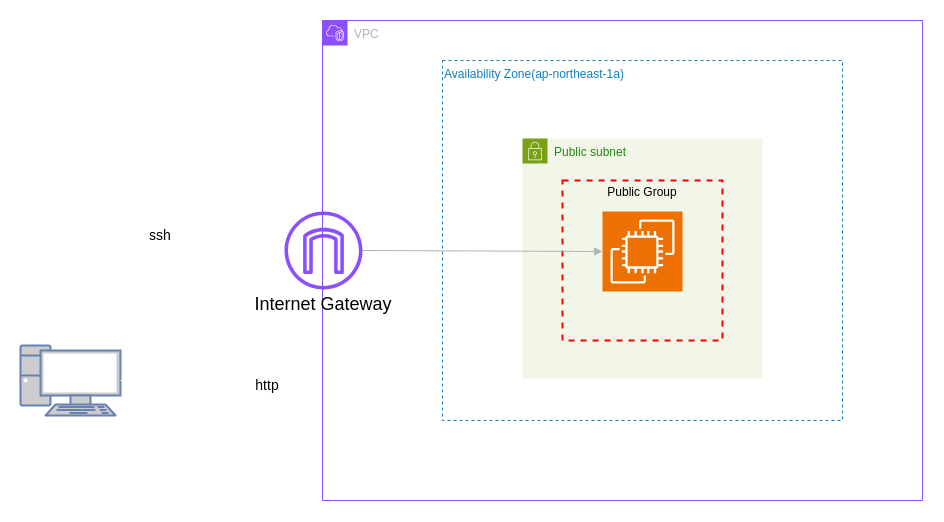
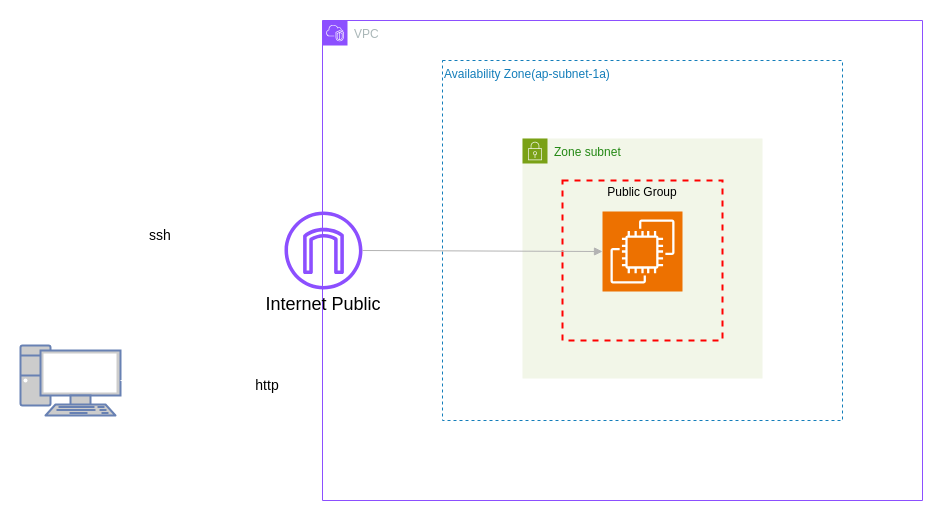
  <mxCell id="0" />
  <mxCell id="1" parent="0" />
  <mxCell id="2" value="VPC" style="points=[[0,0],[0.25,0],[0.5,0],[0.75,0],[1,0],[1,0.25],[1,0.5],[1,0.75],[1,1],[0.75,1],[0.5,1],[0.25,1],[0,1],[0,0.75],[0,0.5],[0,0.25]];outlineConnect=0;gradientColor=none;html=1;whiteSpace=wrap;fontSize=12;fontStyle=0;container=1;pointerEvents=0;collapsible=0;recursiveResize=0;shape=mxgraph.aws4.group;grIcon=mxgraph.aws4.group_vpc2;strokeColor=#8C4FFF;fillColor=none;verticalAlign=top;align=left;spacingLeft=30;fontColor=#AAB7B8;dashed=0;" parent="1" vertex="1"><mxGeometry x="322" y="20" width="600" height="480" as="geometry" /></mxCell>
- <mxCell id="3" value="Availability Zone(ap-northeast-1a)" style="fillColor=none;strokeColor=#147EBA;dashed=1;verticalAlign=top;fontStyle=0;fontColor=#147EBA;whiteSpace=wrap;html=1;align=left;" parent="2" vertex="1"><mxGeometry x="120" y="40" width="400" height="360" as="geometry" /></mxCell>
+ <mxCell id="3" value="Availability Zone(ap-subnet-1a)" style="fillColor=none;strokeColor=#147EBA;dashed=1;verticalAlign=top;fontStyle=0;fontColor=#147EBA;whiteSpace=wrap;html=1;align=left;" parent="2" vertex="1"><mxGeometry x="120" y="40" width="400" height="360" as="geometry" /></mxCell>
  <mxCell id="4" value="" style="group" parent="2" vertex="1" connectable="0"><mxGeometry x="-74" y="191" width="150" height="108" as="geometry" /></mxCell>
  <mxCell id="5" value="" style="sketch=0;outlineConnect=0;fontColor=#232F3E;gradientColor=none;fillColor=#8C4FFF;strokeColor=none;dashed=0;verticalLabelPosition=bottom;verticalAlign=top;align=center;html=1;fontSize=12;fontStyle=0;aspect=fixed;pointerEvents=1;shape=mxgraph.aws4.internet_gateway;" parent="4" vertex="1"><mxGeometry x="36" width="78" height="78" as="geometry" /></mxCell>
- <mxCell id="6" value="&lt;font style=&quot;font-size: 18px;&quot;&gt;Internet Gateway&lt;/font&gt;" style="text;strokeColor=none;align=center;fillColor=none;html=1;verticalAlign=middle;whiteSpace=wrap;rounded=0;" parent="4" vertex="1"><mxGeometry y="78" width="150" height="30" as="geometry" /></mxCell>
- <mxCell id="7" value="Public subnet" style="points=[[0,0],[0.25,0],[0.5,0],[0.75,0],[1,0],[1,0.25],[1,0.5],[1,0.75],[1,1],[0.75,1],[0.5,1],[0.25,1],[0,1],[0,0.75],[0,0.5],[0,0.25]];outlineConnect=0;gradientColor=none;html=1;whiteSpace=wrap;fontSize=12;fontStyle=0;container=1;pointerEvents=0;collapsible=0;recursiveResize=0;shape=mxgraph.aws4.group;grIcon=mxgraph.aws4.group_security_group;grStroke=0;strokeColor=#7AA116;fillColor=#F2F6E8;verticalAlign=top;align=left;spacingLeft=30;fontColor=#248814;dashed=0;" parent="2" vertex="1"><mxGeometry x="200" y="118" width="240" height="240" as="geometry" /></mxCell>
+ <mxCell id="6" value="&lt;font style=&quot;font-size: 18px;&quot;&gt;Internet Public&lt;/font&gt;" style="text;strokeColor=none;align=center;fillColor=none;html=1;verticalAlign=middle;whiteSpace=wrap;rounded=0;" parent="4" vertex="1"><mxGeometry y="78" width="150" height="30" as="geometry" /></mxCell>
+ <mxCell id="7" value="Zone subnet" style="points=[[0,0],[0.25,0],[0.5,0],[0.75,0],[1,0],[1,0.25],[1,0.5],[1,0.75],[1,1],[0.75,1],[0.5,1],[0.25,1],[0,1],[0,0.75],[0,0.5],[0,0.25]];outlineConnect=0;gradientColor=none;html=1;whiteSpace=wrap;fontSize=12;fontStyle=0;container=1;pointerEvents=0;collapsible=0;recursiveResize=0;shape=mxgraph.aws4.group;grIcon=mxgraph.aws4.group_security_group;grStroke=0;strokeColor=#7AA116;fillColor=#F2F6E8;verticalAlign=top;align=left;spacingLeft=30;fontColor=#248814;dashed=0;" parent="2" vertex="1"><mxGeometry x="200" y="118" width="240" height="240" as="geometry" /></mxCell>
  <mxCell id="8" value="Public Group" style="fontStyle=0;verticalAlign=top;align=center;spacingTop=-2;fillColor=none;rounded=0;whiteSpace=wrap;html=1;strokeColor=#FF0000;strokeWidth=2;dashed=1;container=1;collapsible=0;expand=0;recursiveResize=0;" parent="2" vertex="1"><mxGeometry x="240" y="160" width="160" height="160" as="geometry" /></mxCell>
  <mxCell id="9" value="" style="group" parent="8" vertex="1" connectable="0"><mxGeometry y="31" width="160" height="120" as="geometry" /></mxCell>
  <mxCell id="10" value="" style="sketch=0;points=[[0,0,0],[0.25,0,0],[0.5,0,0],[0.75,0,0],[1,0,0],[0,1,0],[0.25,1,0],[0.5,1,0],[0.75,1,0],[1,1,0],[0,0.25,0],[0,0.5,0],[0,0.75,0],[1,0.25,0],[1,0.5,0],[1,0.75,0]];outlineConnect=0;fontColor=#232F3E;fillColor=#ED7100;strokeColor=#ffffff;dashed=0;verticalLabelPosition=bottom;verticalAlign=top;align=center;html=1;fontSize=12;fontStyle=0;aspect=fixed;shape=mxgraph.aws4.resourceIcon;resIcon=mxgraph.aws4.ec2;" parent="9" vertex="1"><mxGeometry x="40" width="80" height="80" as="geometry" /></mxCell>
  <mxCell id="11" value="" style="edgeStyle=orthogonalEdgeStyle;html=1;endArrow=block;elbow=vertical;startArrow=none;endFill=1;strokeColor=#B3B3B3;rounded=0;" parent="2" target="10" edge="1"><mxGeometry width="100" relative="1" as="geometry"><mxPoint x="40" y="230" as="sourcePoint" /><mxPoint x="208" y="230" as="targetPoint" /></mxGeometry></mxCell>
  <mxCell id="12" value="" style="sketch=0;outlineConnect=0;fontColor=#232F3E;gradientColor=none;fillColor=#FFFFFF;strokeColor=none;dashed=0;verticalLabelPosition=bottom;verticalAlign=top;align=center;html=1;fontSize=12;fontStyle=0;aspect=fixed;pointerEvents=1;shape=mxgraph.aws4.user;" parent="1" vertex="1"><mxGeometry x="42" y="211" width="78" height="78" as="geometry" /></mxCell>
  <mxCell id="13" value="" style="edgeStyle=orthogonalEdgeStyle;html=1;endArrow=block;elbow=vertical;startArrow=none;endFill=1;strokeColor=#FFFFFF;rounded=0;" parent="1" source="12" target="5" edge="1"><mxGeometry width="100" relative="1" as="geometry"><mxPoint x="120" y="248.84" as="sourcePoint" /><mxPoint x="282" y="250" as="targetPoint" /></mxGeometry></mxCell>
  <mxCell id="14" value="&lt;font style=&quot;font-size: 14px;&quot;&gt;ssh&lt;/font&gt;" style="text;strokeColor=none;align=center;fillColor=none;html=1;verticalAlign=middle;whiteSpace=wrap;rounded=0;" parent="1" vertex="1"><mxGeometry x="130" y="220" width="60" height="30" as="geometry" /></mxCell>
  <mxCell id="15" value="" style="fontColor=#0066CC;verticalAlign=top;verticalLabelPosition=bottom;labelPosition=center;align=center;html=1;outlineConnect=0;fillColor=#CCCCCC;strokeColor=#6881B3;gradientColor=none;gradientDirection=north;strokeWidth=2;shape=mxgraph.networks.pc;" parent="1" vertex="1"><mxGeometry x="20" y="345" width="100" height="70" as="geometry" /></mxCell>
  <mxCell id="16" value="" style="edgeStyle=orthogonalEdgeStyle;html=1;endArrow=block;elbow=vertical;startArrow=none;endFill=1;strokeColor=#FFFFFF;rounded=0;exitX=1;exitY=0.5;exitDx=0;exitDy=0;exitPerimeter=0;" parent="1" source="15" target="5" edge="1"><mxGeometry width="100" relative="1" as="geometry"><mxPoint x="132" y="380" as="sourcePoint" /><mxPoint x="282" y="250" as="targetPoint" /><Array as="points"><mxPoint x="120" y="380" /><mxPoint x="242" y="380" /><mxPoint x="242" y="250" /></Array></mxGeometry></mxCell>
  <mxCell id="17" value="&lt;font style=&quot;font-size: 14px;&quot;&gt;http&lt;/font&gt;" style="text;strokeColor=none;align=center;fillColor=none;html=1;verticalAlign=middle;whiteSpace=wrap;rounded=0;" parent="1" vertex="1"><mxGeometry x="237" y="370" width="60" height="30" as="geometry" /></mxCell>
